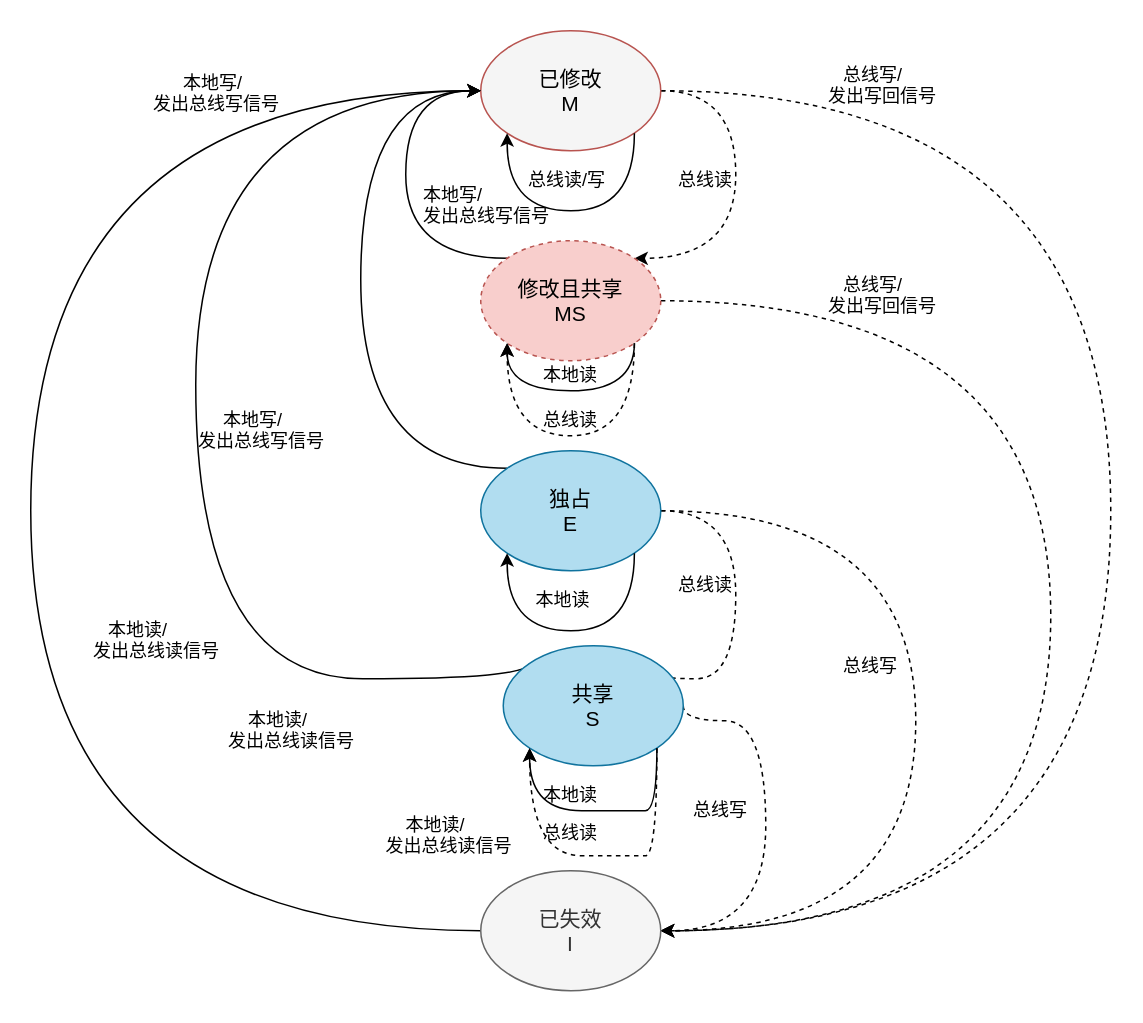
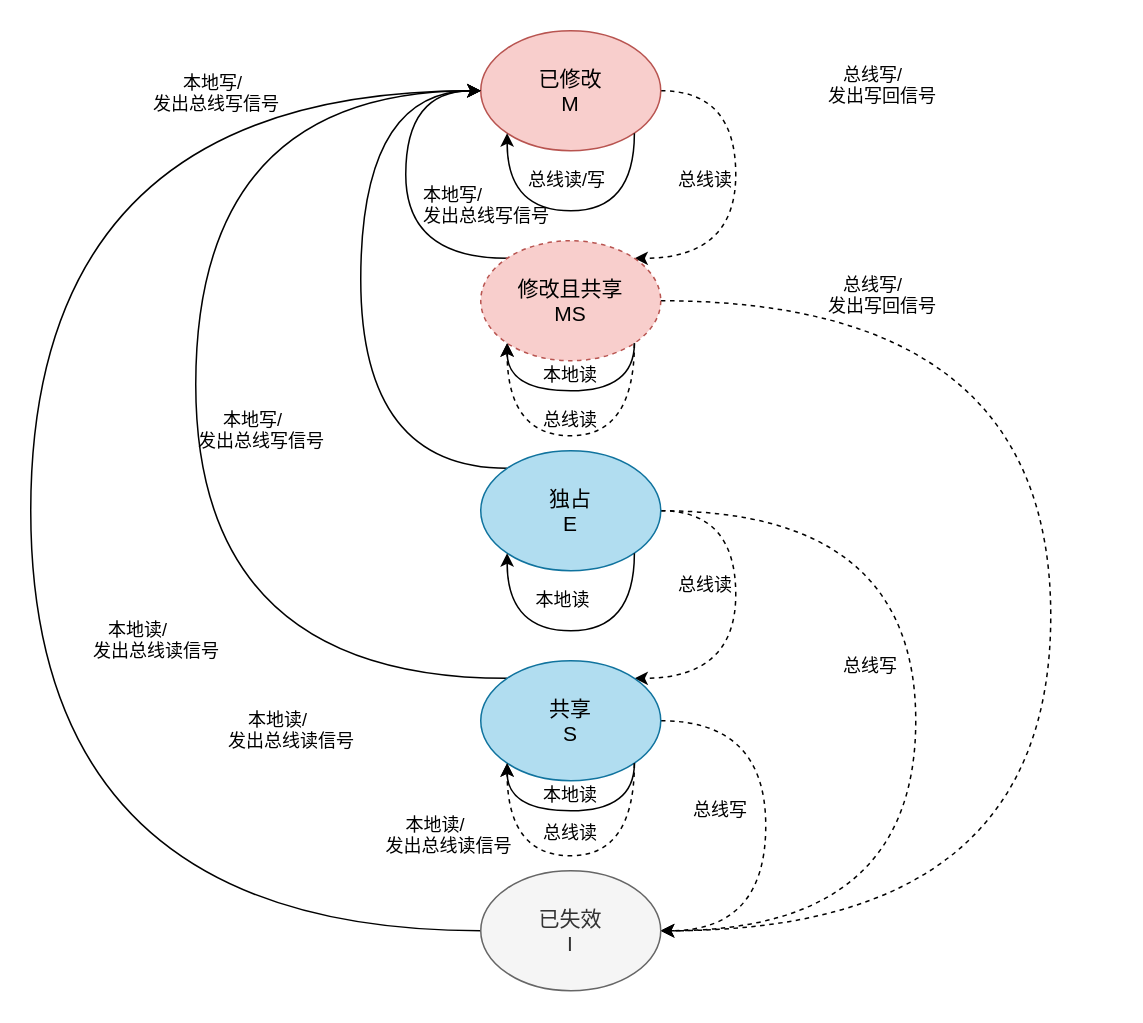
  <mxCell id="0" />
  <mxCell id="1" parent="0" />
  <mxCell id="2" style="edgeStyle=orthogonalEdgeStyle;curved=1;orthogonalLoop=1;jettySize=auto;html=1;exitX=1;exitY=0.5;exitDx=0;exitDy=0;entryX=1;entryY=0;entryDx=0;entryDy=0;dashed=1;" edge="1" parent="1" source="4" target="7"><mxGeometry relative="1" as="geometry"><Array as="points"><mxPoint x="490" y="60" /><mxPoint x="490" y="172" /></Array></mxGeometry></mxCell>
- <mxCell id="3" style="edgeStyle=orthogonalEdgeStyle;curved=1;orthogonalLoop=1;jettySize=auto;html=1;exitX=1;exitY=0.5;exitDx=0;exitDy=0;dashed=1;entryX=1;entryY=0.5;entryDx=0;entryDy=0;" edge="1" parent="1" source="4" target="16"><mxGeometry relative="1" as="geometry"><mxPoint x="550" y="620" as="targetPoint" /><Array as="points"><mxPoint x="740" y="60" /><mxPoint x="740" y="620" /></Array></mxGeometry></mxCell>
- <mxCell id="4" value="&lt;font style=&quot;font-size: 14px&quot;&gt;已修改&lt;br&gt;M&lt;/font&gt;" style="ellipse;whiteSpace=wrap;html=1;fillColor=#f5f5f5;strokeColor=#b85450;" vertex="1" parent="1"><mxGeometry x="320" y="20" width="120" height="80" as="geometry" /></mxCell>
+ <mxCell id="4" value="&lt;font style=&quot;font-size: 14px&quot;&gt;已修改&lt;br&gt;M&lt;/font&gt;" style="ellipse;whiteSpace=wrap;html=1;fillColor=#f8cecc;strokeColor=#b85450;" vertex="1" parent="1"><mxGeometry x="320" y="20" width="120" height="80" as="geometry" /></mxCell>
  <mxCell id="5" style="edgeStyle=orthogonalEdgeStyle;curved=1;orthogonalLoop=1;jettySize=auto;html=1;exitX=0;exitY=0;exitDx=0;exitDy=0;entryX=0;entryY=0.5;entryDx=0;entryDy=0;" edge="1" parent="1" source="7" target="4"><mxGeometry relative="1" as="geometry"><Array as="points"><mxPoint x="270" y="172" /><mxPoint x="270" y="60" /></Array></mxGeometry></mxCell>
  <mxCell id="6" style="edgeStyle=orthogonalEdgeStyle;curved=1;orthogonalLoop=1;jettySize=auto;html=1;exitX=1;exitY=0.5;exitDx=0;exitDy=0;dashed=1;" edge="1" parent="1" source="7"><mxGeometry relative="1" as="geometry"><mxPoint x="440" y="620" as="targetPoint" /><Array as="points"><mxPoint x="700" y="200" /><mxPoint x="700" y="620" /></Array></mxGeometry></mxCell>
  <mxCell id="7" value="&lt;font style=&quot;font-size: 14px&quot;&gt;修改且共享&lt;br&gt;MS&lt;br&gt;&lt;/font&gt;" style="ellipse;whiteSpace=wrap;html=1;fillColor=#f8cecc;strokeColor=#b85450;dashed=1;" vertex="1" parent="1"><mxGeometry x="320" y="160" width="120" height="80" as="geometry" /></mxCell>
  <mxCell id="8" style="edgeStyle=orthogonalEdgeStyle;curved=1;orthogonalLoop=1;jettySize=auto;html=1;exitX=0;exitY=0;exitDx=0;exitDy=0;entryX=0;entryY=0.5;entryDx=0;entryDy=0;" edge="1" parent="1" source="11" target="4"><mxGeometry relative="1" as="geometry"><mxPoint x="280" y="70" as="targetPoint" /><Array as="points"><mxPoint x="240" y="312" /><mxPoint x="240" y="60" /></Array></mxGeometry></mxCell>
  <mxCell id="9" style="edgeStyle=orthogonalEdgeStyle;curved=1;orthogonalLoop=1;jettySize=auto;html=1;exitX=1;exitY=0.5;exitDx=0;exitDy=0;entryX=1;entryY=0;entryDx=0;entryDy=0;dashed=1;" edge="1" parent="1" source="11" target="14"><mxGeometry relative="1" as="geometry"><Array as="points"><mxPoint x="490" y="340" /><mxPoint x="490" y="452" /></Array></mxGeometry></mxCell>
  <mxCell id="10" style="edgeStyle=orthogonalEdgeStyle;curved=1;orthogonalLoop=1;jettySize=auto;html=1;exitX=1;exitY=0.5;exitDx=0;exitDy=0;dashed=1;" edge="1" parent="1" source="11"><mxGeometry relative="1" as="geometry"><mxPoint x="440" y="620" as="targetPoint" /><Array as="points"><mxPoint x="610" y="340" /><mxPoint x="610" y="620" /></Array></mxGeometry></mxCell>
  <mxCell id="11" value="&lt;span style=&quot;font-size: 14px ; white-space: normal&quot;&gt;独占&lt;/span&gt;&lt;br style=&quot;font-size: 14px ; white-space: normal&quot;&gt;&lt;span style=&quot;font-size: 14px ; white-space: normal&quot;&gt;E&lt;/span&gt;" style="ellipse;whiteSpace=wrap;html=1;fillColor=#b1ddf0;strokeColor=#10739e;" vertex="1" parent="1"><mxGeometry x="320" y="300" width="120" height="80" as="geometry" /></mxCell>
  <mxCell id="12" style="edgeStyle=orthogonalEdgeStyle;curved=1;orthogonalLoop=1;jettySize=auto;html=1;exitX=0;exitY=0;exitDx=0;exitDy=0;" edge="1" parent="1" source="14"><mxGeometry relative="1" as="geometry"><mxPoint x="320" y="60" as="targetPoint" /><Array as="points"><mxPoint x="130" y="452" /><mxPoint x="130" y="60" /></Array></mxGeometry></mxCell>
  <mxCell id="13" style="edgeStyle=orthogonalEdgeStyle;curved=1;orthogonalLoop=1;jettySize=auto;html=1;exitX=1;exitY=0.5;exitDx=0;exitDy=0;dashed=1;" edge="1" parent="1" source="14"><mxGeometry relative="1" as="geometry"><mxPoint x="440" y="620" as="targetPoint" /><Array as="points"><mxPoint x="510" y="480" /><mxPoint x="510" y="620" /></Array></mxGeometry></mxCell>
- <mxCell id="14" value="&lt;span style=&quot;font-size: 14px ; white-space: normal&quot;&gt;共享&lt;/span&gt;&lt;br style=&quot;font-size: 14px ; white-space: normal&quot;&gt;&lt;span style=&quot;font-size: 14px ; white-space: normal&quot;&gt;S&lt;/span&gt;" style="ellipse;whiteSpace=wrap;html=1;fillColor=#b1ddf0;strokeColor=#10739e;" vertex="1" parent="1"><mxGeometry x="335" y="430" width="120" height="80" as="geometry" /></mxCell>
+ <mxCell id="14" value="&lt;span style=&quot;font-size: 14px ; white-space: normal&quot;&gt;共享&lt;/span&gt;&lt;br style=&quot;font-size: 14px ; white-space: normal&quot;&gt;&lt;span style=&quot;font-size: 14px ; white-space: normal&quot;&gt;S&lt;/span&gt;" style="ellipse;whiteSpace=wrap;html=1;fillColor=#b1ddf0;strokeColor=#10739e;" vertex="1" parent="1"><mxGeometry x="320" y="440" width="120" height="80" as="geometry" /></mxCell>
  <mxCell id="15" style="edgeStyle=orthogonalEdgeStyle;curved=1;orthogonalLoop=1;jettySize=auto;html=1;exitX=0;exitY=0.5;exitDx=0;exitDy=0;" edge="1" parent="1" source="16"><mxGeometry relative="1" as="geometry"><mxPoint x="320" y="60" as="targetPoint" /><Array as="points"><mxPoint x="20" y="620" /><mxPoint x="20" y="60" /></Array></mxGeometry></mxCell>
  <mxCell id="16" value="&lt;font style=&quot;font-size: 14px&quot;&gt;已失效&lt;br&gt;I&lt;/font&gt;" style="ellipse;whiteSpace=wrap;html=1;fillColor=#f5f5f5;strokeColor=#666666;fontColor=#333333;" vertex="1" parent="1"><mxGeometry x="320" y="580" width="120" height="80" as="geometry" /></mxCell>
  <mxCell id="17" style="orthogonalLoop=1;jettySize=auto;html=1;exitX=1;exitY=1;exitDx=0;exitDy=0;entryX=0;entryY=1;entryDx=0;entryDy=0;edgeStyle=orthogonalEdgeStyle;curved=1;" edge="1" parent="1" source="4" target="4"><mxGeometry relative="1" as="geometry"><Array as="points"><mxPoint x="422" y="140" /><mxPoint x="338" y="140" /></Array></mxGeometry></mxCell>
  <mxCell id="18" value="总线读/写" style="text;html=1;resizable=0;points=[];autosize=1;align=left;verticalAlign=top;spacingTop=-4;" vertex="1" parent="1"><mxGeometry x="350" y="110" width="70" height="20" as="geometry" /></mxCell>
  <mxCell id="19" style="edgeStyle=orthogonalEdgeStyle;curved=1;orthogonalLoop=1;jettySize=auto;html=1;exitX=1;exitY=1;exitDx=0;exitDy=0;entryX=0;entryY=1;entryDx=0;entryDy=0;" edge="1" parent="1" source="7" target="7"><mxGeometry relative="1" as="geometry"><Array as="points"><mxPoint x="422" y="260" /><mxPoint x="338" y="260" /></Array></mxGeometry></mxCell>
  <mxCell id="20" value="本地读" style="text;html=1;resizable=0;points=[];autosize=1;align=left;verticalAlign=top;spacingTop=-4;" vertex="1" parent="1"><mxGeometry x="360" y="240" width="50" height="20" as="geometry" /></mxCell>
  <mxCell id="21" value="本地写/&lt;br&gt;发出总线写信号" style="text;html=1;resizable=0;points=[];autosize=1;align=left;verticalAlign=top;spacingTop=-4;" vertex="1" parent="1"><mxGeometry x="280" y="120" width="100" height="30" as="geometry" /></mxCell>
  <mxCell id="22" style="edgeStyle=orthogonalEdgeStyle;curved=1;orthogonalLoop=1;jettySize=auto;html=1;exitX=1;exitY=1;exitDx=0;exitDy=0;entryX=0;entryY=1;entryDx=0;entryDy=0;" edge="1" parent="1" source="11" target="11"><mxGeometry relative="1" as="geometry"><Array as="points"><mxPoint x="422" y="420" /><mxPoint x="338" y="420" /></Array></mxGeometry></mxCell>
  <mxCell id="23" value="本地读" style="text;html=1;resizable=0;points=[];autosize=1;align=left;verticalAlign=top;spacingTop=-4;" vertex="1" parent="1"><mxGeometry x="355" y="390" width="50" height="20" as="geometry" /></mxCell>
  <mxCell id="24" style="edgeStyle=orthogonalEdgeStyle;curved=1;orthogonalLoop=1;jettySize=auto;html=1;exitX=1;exitY=1;exitDx=0;exitDy=0;entryX=0;entryY=1;entryDx=0;entryDy=0;" edge="1" parent="1" source="14" target="14"><mxGeometry relative="1" as="geometry"><mxPoint x="337" y="512" as="targetPoint" /><Array as="points"><mxPoint x="422" y="540" /><mxPoint x="338" y="540" /></Array></mxGeometry></mxCell>
  <mxCell id="25" value="本地读&lt;br&gt;" style="text;html=1;resizable=0;points=[];autosize=1;align=left;verticalAlign=top;spacingTop=-4;" vertex="1" parent="1"><mxGeometry x="360" y="520" width="50" height="20" as="geometry" /></mxCell>
  <mxCell id="26" value="&amp;nbsp; &amp;nbsp; &amp;nbsp;本地写/&lt;br&gt;发出总线写信号" style="text;html=1;resizable=0;points=[];autosize=1;align=left;verticalAlign=top;spacingTop=-4;" vertex="1" parent="1"><mxGeometry x="130" y="270" width="100" height="30" as="geometry" /></mxCell>
  <mxCell id="27" value="&amp;nbsp; &amp;nbsp; 本地读/&lt;br&gt;发出总线读信号" style="text;html=1;resizable=0;points=[];autosize=1;align=left;verticalAlign=top;spacingTop=-4;" vertex="1" parent="1"><mxGeometry x="255" y="540" width="100" height="30" as="geometry" /></mxCell>
  <mxCell id="28" value="&amp;nbsp; &amp;nbsp; 本地读/&lt;br&gt;发出总线读信号" style="text;html=1;resizable=0;points=[];autosize=1;align=left;verticalAlign=top;spacingTop=-4;" vertex="1" parent="1"><mxGeometry x="150" y="470" width="100" height="30" as="geometry" /></mxCell>
  <mxCell id="29" value="&amp;nbsp; &amp;nbsp;本地读/&lt;br&gt;发出总线读信号" style="text;html=1;resizable=0;points=[];autosize=1;align=left;verticalAlign=top;spacingTop=-4;" vertex="1" parent="1"><mxGeometry x="60" y="410" width="100" height="30" as="geometry" /></mxCell>
  <mxCell id="30" value="&amp;nbsp; &amp;nbsp; &amp;nbsp; 本地写/&lt;br&gt;发出总线写信号" style="text;html=1;resizable=0;points=[];autosize=1;align=left;verticalAlign=top;spacingTop=-4;" vertex="1" parent="1"><mxGeometry x="100" y="45" width="100" height="30" as="geometry" /></mxCell>
  <mxCell id="31" value="总线读" style="text;html=1;resizable=0;points=[];autosize=1;align=left;verticalAlign=top;spacingTop=-4;" vertex="1" parent="1"><mxGeometry x="450" y="110" width="50" height="20" as="geometry" /></mxCell>
  <mxCell id="32" value="&amp;nbsp; &amp;nbsp;总线写/&lt;br&gt;发出写回信号" style="text;html=1;resizable=0;points=[];autosize=1;align=left;verticalAlign=top;spacingTop=-4;" vertex="1" parent="1"><mxGeometry x="550" y="40" width="90" height="30" as="geometry" /></mxCell>
  <mxCell id="33" style="edgeStyle=orthogonalEdgeStyle;curved=1;orthogonalLoop=1;jettySize=auto;html=1;exitX=1;exitY=1;exitDx=0;exitDy=0;entryX=0;entryY=1;entryDx=0;entryDy=0;dashed=1;" edge="1" parent="1" source="7" target="7"><mxGeometry relative="1" as="geometry"><Array as="points"><mxPoint x="422" y="290" /><mxPoint x="338" y="290" /></Array></mxGeometry></mxCell>
  <mxCell id="34" value="总线读" style="text;html=1;resizable=0;points=[];autosize=1;align=left;verticalAlign=top;spacingTop=-4;" vertex="1" parent="1"><mxGeometry x="360" y="270" width="50" height="20" as="geometry" /></mxCell>
  <mxCell id="35" value="&amp;nbsp; &amp;nbsp;总线写/&lt;br&gt;发出写回信号" style="text;html=1;resizable=0;points=[];autosize=1;align=left;verticalAlign=top;spacingTop=-4;" vertex="1" parent="1"><mxGeometry x="550" y="180" width="90" height="30" as="geometry" /></mxCell>
  <mxCell id="36" value="总线读" style="text;html=1;resizable=0;points=[];autosize=1;align=left;verticalAlign=top;spacingTop=-4;" vertex="1" parent="1"><mxGeometry x="450" y="380" width="50" height="20" as="geometry" /></mxCell>
  <mxCell id="37" value="&amp;nbsp; &amp;nbsp;总线写" style="text;html=1;resizable=0;points=[];autosize=1;align=left;verticalAlign=top;spacingTop=-4;" vertex="1" parent="1"><mxGeometry x="550" y="434" width="60" height="20" as="geometry" /></mxCell>
  <mxCell id="38" value="&amp;nbsp; &amp;nbsp;总线写" style="text;html=1;resizable=0;points=[];autosize=1;align=left;verticalAlign=top;spacingTop=-4;" vertex="1" parent="1"><mxGeometry x="450" y="530" width="60" height="20" as="geometry" /></mxCell>
  <mxCell id="39" style="edgeStyle=orthogonalEdgeStyle;curved=1;orthogonalLoop=1;jettySize=auto;html=1;exitX=1;exitY=1;exitDx=0;exitDy=0;entryX=0;entryY=1;entryDx=0;entryDy=0;dashed=1;" edge="1" parent="1" source="14" target="14"><mxGeometry relative="1" as="geometry"><Array as="points"><mxPoint x="422" y="570" /><mxPoint x="338" y="570" /></Array></mxGeometry></mxCell>
  <mxCell id="40" value="总线读" style="text;html=1;resizable=0;points=[];autosize=1;align=left;verticalAlign=top;spacingTop=-4;" vertex="1" parent="1"><mxGeometry x="360" y="545" width="50" height="20" as="geometry" /></mxCell>
